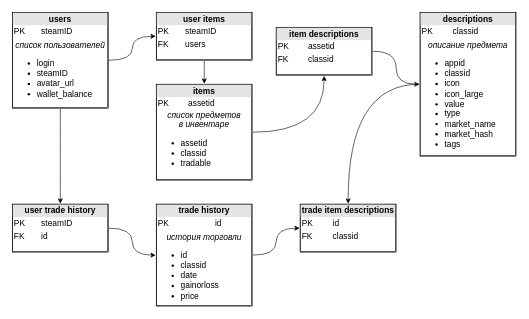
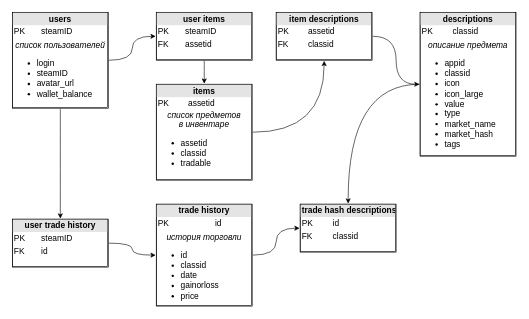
  <mxCell id="0" />
  <mxCell id="1" parent="0" />
  <mxCell id="2" value="" style="edgeStyle=orthogonalEdgeStyle;rounded=0;orthogonalLoop=1;jettySize=auto;html=1;fontSize=14;fontColor=#000000;curved=1;strokeColor=#000000;" parent="1" source="4" target="8" edge="1"><mxGeometry relative="1" as="geometry" /></mxCell>
  <mxCell id="3" value="" style="edgeStyle=orthogonalEdgeStyle;curved=1;rounded=0;orthogonalLoop=1;jettySize=auto;html=1;fontSize=14;fontColor=#000000;strokeColor=#000000;" parent="1" source="4" target="16" edge="1"><mxGeometry relative="1" as="geometry" /></mxCell>
  <mxCell id="4" value="&lt;div style=&quot;text-align: center ; box-sizing: border-box ; width: 100% ; background: rgb(228 , 228 , 228) ; padding: 2px ; font-size: 14px&quot;&gt;&lt;b&gt;users&lt;/b&gt;&lt;/div&gt;&lt;table style=&quot;width: 100% ; font-size: 14px&quot; cellpadding=&quot;2&quot; cellspacing=&quot;0&quot;&gt;&lt;tbody style=&quot;font-size: 14px&quot;&gt;&lt;tr style=&quot;font-size: 14px&quot;&gt;&lt;td style=&quot;font-size: 14px&quot;&gt;PK&lt;/td&gt;&lt;td style=&quot;font-size: 14px&quot;&gt;steamID&lt;/td&gt;&lt;/tr&gt;&lt;tr style=&quot;font-size: 14px&quot;&gt;&lt;td style=&quot;font-size: 14px&quot;&gt;&lt;/td&gt;&lt;td style=&quot;font-size: 14px&quot;&gt;&lt;/td&gt;&lt;/tr&gt;&lt;/tbody&gt;&lt;/table&gt;&lt;span&gt;&lt;div style=&quot;text-align: center&quot;&gt;&lt;span&gt;&lt;i&gt;список пользователей&lt;/i&gt;&lt;/span&gt;&lt;/div&gt;&lt;/span&gt;&lt;ul style=&quot;font-size: 14px&quot;&gt;&lt;li style=&quot;font-size: 14px&quot;&gt;login&lt;/li&gt;&lt;li style=&quot;font-size: 14px&quot;&gt;steamID&lt;/li&gt;&lt;li style=&quot;font-size: 14px&quot;&gt;avatar_url&lt;/li&gt;&lt;li style=&quot;font-size: 14px&quot;&gt;wallet_balance&lt;/li&gt;&lt;/ul&gt;" style="verticalAlign=top;align=left;overflow=fill;html=1;rounded=0;glass=0;sketch=0;shadow=0;perimeterSpacing=1;fillColor=#FFFFFF;labelBorderColor=#000000;horizontal=1;metaEdit=0;collapsible=0;dropTarget=0;container=0;arcSize=12;fillOpacity=100;strokeOpacity=100;labelPadding=0;fontSize=14;fontColor=#000000;" parent="1" vertex="1"><mxGeometry x="20" y="20" width="160" height="160" as="geometry" /></mxCell>
  <mxCell id="5" value="" style="edgeStyle=orthogonalEdgeStyle;curved=1;rounded=0;orthogonalLoop=1;jettySize=auto;html=1;fontSize=14;fontColor=#000000;strokeColor=#000000;" parent="1" source="6" target="10" edge="1"><mxGeometry relative="1" as="geometry" /></mxCell>
  <mxCell id="6" value="&lt;div style=&quot;text-align: center ; box-sizing: border-box ; width: 100% ; background: rgb(228 , 228 , 228) ; padding: 2px ; font-size: 14px&quot;&gt;&lt;b&gt;items&lt;/b&gt;&lt;/div&gt;&lt;table style=&quot;width: 100% ; font-size: 14px&quot; cellpadding=&quot;2&quot; cellspacing=&quot;0&quot;&gt;&lt;tbody style=&quot;font-size: 14px&quot;&gt;&lt;tr style=&quot;font-size: 14px&quot;&gt;&lt;td style=&quot;font-size: 14px&quot;&gt;PK&lt;/td&gt;&lt;td style=&quot;font-size: 14px&quot;&gt;assetid&lt;/td&gt;&lt;/tr&gt;&lt;/tbody&gt;&lt;/table&gt;&lt;span&gt;&lt;div style=&quot;text-align: center&quot;&gt;&lt;span&gt;&lt;i&gt;список предметов&lt;/i&gt;&lt;/span&gt;&lt;/div&gt;&lt;div style=&quot;text-align: center&quot;&gt;&lt;span&gt;&lt;i&gt;в инвентаре&lt;/i&gt;&lt;/span&gt;&lt;/div&gt;&lt;/span&gt;&lt;ul&gt;&lt;li&gt;assetid&lt;/li&gt;&lt;li&gt;classid&lt;/li&gt;&lt;li&gt;tradable&lt;/li&gt;&lt;/ul&gt;" style="verticalAlign=top;align=left;overflow=fill;html=1;rounded=0;glass=0;sketch=0;shadow=0;perimeterSpacing=1;fillColor=#FFFFFF;labelBorderColor=#000000;horizontal=1;metaEdit=0;collapsible=0;dropTarget=0;container=0;arcSize=12;fillOpacity=100;strokeOpacity=100;labelPadding=0;fontSize=14;fontColor=#000000;" parent="1" vertex="1"><mxGeometry x="260" y="140" width="160" height="160" as="geometry" /></mxCell>
  <mxCell id="7" value="" style="edgeStyle=orthogonalEdgeStyle;curved=1;rounded=0;orthogonalLoop=1;jettySize=auto;html=1;fontSize=14;fontColor=#000000;strokeColor=#000000;" parent="1" source="8" target="6" edge="1"><mxGeometry relative="1" as="geometry" /></mxCell>
- <mxCell id="8" value="&lt;div style=&quot;text-align: center ; box-sizing: border-box ; width: 100% ; background: rgb(228 , 228 , 228) ; padding: 2px ; font-size: 14px&quot;&gt;&lt;b&gt;user items&lt;/b&gt;&lt;/div&gt;&lt;table style=&quot;width: 100% ; font-size: 14px&quot; cellpadding=&quot;2&quot; cellspacing=&quot;0&quot;&gt;&lt;tbody style=&quot;font-size: 14px&quot;&gt;&lt;tr style=&quot;font-size: 14px&quot;&gt;&lt;td style=&quot;font-size: 14px&quot;&gt;PK&lt;/td&gt;&lt;td style=&quot;font-size: 14px&quot;&gt;steamID&lt;/td&gt;&lt;/tr&gt;&lt;tr style=&quot;font-size: 14px&quot;&gt;&lt;td style=&quot;font-size: 14px&quot;&gt;FK&lt;/td&gt;&lt;td style=&quot;font-size: 14px&quot;&gt;users&lt;/td&gt;&lt;/tr&gt;&lt;tr style=&quot;font-size: 14px&quot;&gt;&lt;td style=&quot;font-size: 14px&quot;&gt;&lt;br style=&quot;font-size: 14px&quot;&gt;&lt;/td&gt;&lt;td style=&quot;font-size: 14px&quot;&gt;&lt;br style=&quot;font-size: 14px&quot;&gt;&lt;/td&gt;&lt;/tr&gt;&lt;/tbody&gt;&lt;/table&gt;" style="verticalAlign=top;align=left;overflow=fill;html=1;rounded=0;glass=0;sketch=0;shadow=0;perimeterSpacing=1;fillColor=#FFFFFF;labelBorderColor=#000000;horizontal=1;metaEdit=0;collapsible=0;dropTarget=0;container=0;arcSize=12;fillOpacity=100;strokeOpacity=100;labelPadding=0;fontSize=14;fontColor=#000000;" parent="1" vertex="1"><mxGeometry x="260" y="20" width="160" height="80" as="geometry" /></mxCell>
+ <mxCell id="8" value="&lt;div style=&quot;text-align: center ; box-sizing: border-box ; width: 100% ; background: rgb(228 , 228 , 228) ; padding: 2px ; font-size: 14px&quot;&gt;&lt;b&gt;user items&lt;/b&gt;&lt;/div&gt;&lt;table style=&quot;width: 100% ; font-size: 14px&quot; cellpadding=&quot;2&quot; cellspacing=&quot;0&quot;&gt;&lt;tbody style=&quot;font-size: 14px&quot;&gt;&lt;tr style=&quot;font-size: 14px&quot;&gt;&lt;td style=&quot;font-size: 14px&quot;&gt;PK&lt;/td&gt;&lt;td style=&quot;font-size: 14px&quot;&gt;steamID&lt;/td&gt;&lt;/tr&gt;&lt;tr style=&quot;font-size: 14px&quot;&gt;&lt;td style=&quot;font-size: 14px&quot;&gt;FK&lt;/td&gt;&lt;td style=&quot;font-size: 14px&quot;&gt;assetid&lt;/td&gt;&lt;/tr&gt;&lt;tr style=&quot;font-size: 14px&quot;&gt;&lt;td style=&quot;font-size: 14px&quot;&gt;&lt;br style=&quot;font-size: 14px&quot;&gt;&lt;/td&gt;&lt;td style=&quot;font-size: 14px&quot;&gt;&lt;br style=&quot;font-size: 14px&quot;&gt;&lt;/td&gt;&lt;/tr&gt;&lt;/tbody&gt;&lt;/table&gt;" style="verticalAlign=top;align=left;overflow=fill;html=1;rounded=0;glass=0;sketch=0;shadow=0;perimeterSpacing=1;fillColor=#FFFFFF;labelBorderColor=#000000;horizontal=1;metaEdit=0;collapsible=0;dropTarget=0;container=0;arcSize=12;fillOpacity=100;strokeOpacity=100;labelPadding=0;fontSize=14;fontColor=#000000;" parent="1" vertex="1"><mxGeometry x="260" y="20" width="160" height="80" as="geometry" /></mxCell>
  <mxCell id="9" value="" style="edgeStyle=orthogonalEdgeStyle;curved=1;rounded=0;orthogonalLoop=1;jettySize=auto;html=1;fontSize=14;fontColor=#000000;strokeColor=#000000;" parent="1" source="10" target="12" edge="1"><mxGeometry relative="1" as="geometry" /></mxCell>
- <mxCell id="10" value="&lt;div style=&quot;text-align: center ; box-sizing: border-box ; width: 100% ; background: rgb(228 , 228 , 228) ; padding: 2px ; font-size: 14px&quot;&gt;&lt;b&gt;item descriptions&lt;/b&gt;&lt;/div&gt;&lt;table style=&quot;width: 100% ; font-size: 14px&quot; cellpadding=&quot;2&quot; cellspacing=&quot;0&quot;&gt;&lt;tbody style=&quot;font-size: 14px&quot;&gt;&lt;tr style=&quot;font-size: 14px&quot;&gt;&lt;td style=&quot;font-size: 14px&quot;&gt;PK&lt;/td&gt;&lt;td style=&quot;font-size: 14px&quot;&gt;assetid&lt;/td&gt;&lt;/tr&gt;&lt;tr style=&quot;font-size: 14px&quot;&gt;&lt;td style=&quot;font-size: 14px&quot;&gt;FK&lt;/td&gt;&lt;td style=&quot;font-size: 14px&quot;&gt;classid&lt;/td&gt;&lt;/tr&gt;&lt;tr style=&quot;font-size: 14px&quot;&gt;&lt;td style=&quot;font-size: 14px&quot;&gt;&lt;br style=&quot;font-size: 14px&quot;&gt;&lt;/td&gt;&lt;td style=&quot;font-size: 14px&quot;&gt;&lt;br style=&quot;font-size: 14px&quot;&gt;&lt;/td&gt;&lt;/tr&gt;&lt;/tbody&gt;&lt;/table&gt;" style="verticalAlign=top;align=left;overflow=fill;html=1;rounded=0;glass=0;sketch=0;shadow=0;perimeterSpacing=1;fillColor=#FFFFFF;labelBorderColor=#000000;horizontal=1;metaEdit=0;collapsible=0;dropTarget=0;container=0;arcSize=12;fillOpacity=100;strokeOpacity=100;labelPadding=0;fontSize=14;fontColor=#000000;" parent="1" vertex="1"><mxGeometry x="460" y="45" width="160" height="80" as="geometry" /></mxCell>
+ <mxCell id="10" value="&lt;div style=&quot;text-align: center ; box-sizing: border-box ; width: 100% ; background: rgb(228 , 228 , 228) ; padding: 2px ; font-size: 14px&quot;&gt;&lt;b&gt;item descriptions&lt;/b&gt;&lt;/div&gt;&lt;table style=&quot;width: 100% ; font-size: 14px&quot; cellpadding=&quot;2&quot; cellspacing=&quot;0&quot;&gt;&lt;tbody style=&quot;font-size: 14px&quot;&gt;&lt;tr style=&quot;font-size: 14px&quot;&gt;&lt;td style=&quot;font-size: 14px&quot;&gt;PK&lt;/td&gt;&lt;td style=&quot;font-size: 14px&quot;&gt;assetid&lt;/td&gt;&lt;/tr&gt;&lt;tr style=&quot;font-size: 14px&quot;&gt;&lt;td style=&quot;font-size: 14px&quot;&gt;FK&lt;/td&gt;&lt;td style=&quot;font-size: 14px&quot;&gt;classid&lt;/td&gt;&lt;/tr&gt;&lt;tr style=&quot;font-size: 14px&quot;&gt;&lt;td style=&quot;font-size: 14px&quot;&gt;&lt;br style=&quot;font-size: 14px&quot;&gt;&lt;/td&gt;&lt;td style=&quot;font-size: 14px&quot;&gt;&lt;br style=&quot;font-size: 14px&quot;&gt;&lt;/td&gt;&lt;/tr&gt;&lt;/tbody&gt;&lt;/table&gt;" style="verticalAlign=top;align=left;overflow=fill;html=1;rounded=0;glass=0;sketch=0;shadow=0;perimeterSpacing=1;fillColor=#FFFFFF;labelBorderColor=#000000;horizontal=1;metaEdit=0;collapsible=0;dropTarget=0;container=0;arcSize=12;fillOpacity=100;strokeOpacity=100;labelPadding=0;fontSize=14;fontColor=#000000;" parent="1" vertex="1"><mxGeometry x="460" y="20" width="160" height="80" as="geometry" /></mxCell>
  <mxCell id="11" value="" style="edgeStyle=orthogonalEdgeStyle;curved=1;rounded=0;orthogonalLoop=1;jettySize=auto;html=1;fontSize=14;fontColor=#000000;strokeColor=#000000;" parent="1" source="12" target="17" edge="1"><mxGeometry relative="1" as="geometry" /></mxCell>
  <mxCell id="12" value="&lt;div style=&quot;text-align: center ; box-sizing: border-box ; width: 100% ; background: rgb(228 , 228 , 228) ; padding: 2px ; font-size: 14px&quot;&gt;&lt;b&gt;descriptions&lt;/b&gt;&lt;/div&gt;&lt;table style=&quot;width: 100% ; font-size: 14px&quot; cellpadding=&quot;2&quot; cellspacing=&quot;0&quot;&gt;&lt;tbody style=&quot;font-size: 14px&quot;&gt;&lt;tr style=&quot;font-size: 14px&quot;&gt;&lt;td style=&quot;font-size: 14px&quot;&gt;PK&lt;/td&gt;&lt;td style=&quot;font-size: 14px&quot;&gt;classid&lt;/td&gt;&lt;/tr&gt;&lt;tr style=&quot;font-size: 14px&quot;&gt;&lt;td style=&quot;font-size: 14px&quot;&gt;&lt;/td&gt;&lt;td style=&quot;font-size: 14px&quot;&gt;&lt;/td&gt;&lt;/tr&gt;&lt;/tbody&gt;&lt;/table&gt;&lt;span&gt;&lt;div style=&quot;text-align: center&quot;&gt;&lt;span&gt;&lt;i&gt;описание предмета&lt;/i&gt;&lt;/span&gt;&lt;/div&gt;&lt;/span&gt;&lt;ul&gt;&lt;li&gt;&lt;span&gt;appid&lt;/span&gt;&lt;/li&gt;&lt;li&gt;&lt;span&gt;classid&lt;/span&gt;&lt;/li&gt;&lt;li&gt;icon&lt;/li&gt;&lt;li&gt;icon_large&lt;/li&gt;&lt;li&gt;value&lt;/li&gt;&lt;li&gt;type&lt;/li&gt;&lt;li&gt;market_name&lt;/li&gt;&lt;li&gt;market_hash&amp;nbsp;&lt;/li&gt;&lt;li&gt;tags&lt;/li&gt;&lt;/ul&gt;" style="verticalAlign=top;align=left;overflow=fill;html=1;rounded=0;glass=0;sketch=0;shadow=0;perimeterSpacing=1;fillColor=#FFFFFF;labelBorderColor=#000000;horizontal=1;metaEdit=0;collapsible=0;dropTarget=0;container=0;arcSize=12;fillOpacity=100;strokeOpacity=100;labelPadding=0;fontSize=14;fontColor=#000000;" parent="1" vertex="1"><mxGeometry x="700" y="20" width="160" height="240" as="geometry" /></mxCell>
  <mxCell id="13" value="" style="edgeStyle=orthogonalEdgeStyle;curved=1;rounded=0;orthogonalLoop=1;jettySize=auto;html=1;fontSize=14;fontColor=#000000;strokeColor=#000000;" parent="1" source="14" target="17" edge="1"><mxGeometry relative="1" as="geometry" /></mxCell>
  <mxCell id="14" value="&lt;div style=&quot;text-align: center ; box-sizing: border-box ; width: 100% ; background: rgb(228 , 228 , 228) ; padding: 2px ; font-size: 14px&quot;&gt;&lt;b&gt;trade history&lt;/b&gt;&lt;/div&gt;&lt;table style=&quot;width: 100% ; font-size: 14px&quot; cellpadding=&quot;2&quot; cellspacing=&quot;0&quot;&gt;&lt;tbody style=&quot;font-size: 14px&quot;&gt;&lt;tr style=&quot;font-size: 14px&quot;&gt;&lt;td style=&quot;font-size: 14px&quot;&gt;PK&lt;/td&gt;&lt;td style=&quot;font-size: 14px&quot;&gt;id&lt;/td&gt;&lt;/tr&gt;&lt;tr style=&quot;font-size: 14px&quot;&gt;&lt;td style=&quot;font-size: 14px&quot;&gt;&lt;/td&gt;&lt;td style=&quot;font-size: 14px&quot;&gt;&lt;/td&gt;&lt;/tr&gt;&lt;/tbody&gt;&lt;/table&gt;&lt;span&gt;&lt;div style=&quot;text-align: center&quot;&gt;&lt;span&gt;&lt;i&gt;история торговли&lt;/i&gt;&lt;/span&gt;&lt;/div&gt;&lt;/span&gt;&lt;ul&gt;&lt;li&gt;id&lt;/li&gt;&lt;li&gt;classid&lt;/li&gt;&lt;li&gt;date&lt;/li&gt;&lt;li&gt;gainorloss&lt;/li&gt;&lt;li&gt;price&lt;/li&gt;&lt;/ul&gt;" style="verticalAlign=top;align=left;overflow=fill;html=1;rounded=0;glass=0;sketch=0;shadow=0;perimeterSpacing=1;fillColor=#FFFFFF;labelBorderColor=#000000;horizontal=1;metaEdit=0;collapsible=0;dropTarget=0;container=0;arcSize=12;fillOpacity=100;strokeOpacity=100;labelPadding=0;fontSize=14;fontColor=#000000;" parent="1" vertex="1"><mxGeometry x="260" y="340" width="160" height="170" as="geometry" /></mxCell>
  <mxCell id="15" value="" style="edgeStyle=orthogonalEdgeStyle;curved=1;rounded=0;orthogonalLoop=1;jettySize=auto;html=1;fontSize=14;fontColor=#000000;strokeColor=#000000;" parent="1" source="16" target="14" edge="1"><mxGeometry relative="1" as="geometry" /></mxCell>
- <mxCell id="16" value="&lt;div style=&quot;text-align: center ; box-sizing: border-box ; width: 100% ; background: rgb(228 , 228 , 228) ; padding: 2px ; font-size: 14px&quot;&gt;&lt;b&gt;user trade history&lt;/b&gt;&lt;/div&gt;&lt;table style=&quot;width: 100% ; font-size: 14px&quot; cellpadding=&quot;2&quot; cellspacing=&quot;0&quot;&gt;&lt;tbody style=&quot;font-size: 14px&quot;&gt;&lt;tr style=&quot;font-size: 14px&quot;&gt;&lt;td style=&quot;font-size: 14px&quot;&gt;PK&lt;/td&gt;&lt;td style=&quot;font-size: 14px&quot;&gt;steamID&lt;/td&gt;&lt;/tr&gt;&lt;tr style=&quot;font-size: 14px&quot;&gt;&lt;td style=&quot;font-size: 14px&quot;&gt;FK&lt;/td&gt;&lt;td style=&quot;font-size: 14px&quot;&gt;id&lt;/td&gt;&lt;/tr&gt;&lt;tr style=&quot;font-size: 14px&quot;&gt;&lt;td style=&quot;font-size: 14px&quot;&gt;&lt;br style=&quot;font-size: 14px&quot;&gt;&lt;/td&gt;&lt;td style=&quot;font-size: 14px&quot;&gt;&lt;br style=&quot;font-size: 14px&quot;&gt;&lt;/td&gt;&lt;/tr&gt;&lt;/tbody&gt;&lt;/table&gt;" style="verticalAlign=top;align=left;overflow=fill;html=1;rounded=0;glass=0;sketch=0;shadow=0;perimeterSpacing=1;fillColor=#FFFFFF;labelBorderColor=#000000;horizontal=1;metaEdit=0;collapsible=0;dropTarget=0;container=0;arcSize=12;fillOpacity=100;strokeOpacity=100;labelPadding=0;fontSize=14;fontColor=#000000;" parent="1" vertex="1"><mxGeometry x="20" y="340" width="160" height="80" as="geometry" /></mxCell>
- <mxCell id="17" value="&lt;div style=&quot;text-align: center ; box-sizing: border-box ; width: 100% ; background: rgb(228 , 228 , 228) ; padding: 2px ; font-size: 14px&quot;&gt;&lt;b&gt;trade item descriptions&lt;/b&gt;&lt;/div&gt;&lt;table style=&quot;width: 100% ; font-size: 14px&quot; cellpadding=&quot;2&quot; cellspacing=&quot;0&quot;&gt;&lt;tbody style=&quot;font-size: 14px&quot;&gt;&lt;tr style=&quot;font-size: 14px&quot;&gt;&lt;td style=&quot;font-size: 14px&quot;&gt;PK&lt;/td&gt;&lt;td style=&quot;font-size: 14px&quot;&gt;id&lt;/td&gt;&lt;/tr&gt;&lt;tr style=&quot;font-size: 14px&quot;&gt;&lt;td style=&quot;font-size: 14px&quot;&gt;FK&lt;/td&gt;&lt;td style=&quot;font-size: 14px&quot;&gt;classid&lt;/td&gt;&lt;/tr&gt;&lt;tr style=&quot;font-size: 14px&quot;&gt;&lt;td style=&quot;font-size: 14px&quot;&gt;&lt;br style=&quot;font-size: 14px&quot;&gt;&lt;/td&gt;&lt;td style=&quot;font-size: 14px&quot;&gt;&lt;br style=&quot;font-size: 14px&quot;&gt;&lt;/td&gt;&lt;/tr&gt;&lt;/tbody&gt;&lt;/table&gt;" style="verticalAlign=top;align=left;overflow=fill;html=1;rounded=0;glass=0;sketch=0;shadow=0;perimeterSpacing=1;fillColor=#FFFFFF;labelBorderColor=#000000;horizontal=1;metaEdit=0;collapsible=0;dropTarget=0;container=0;arcSize=12;fillOpacity=100;strokeOpacity=100;labelPadding=0;fontSize=14;fontColor=#000000;" parent="1" vertex="1"><mxGeometry x="500" y="340" width="160" height="80" as="geometry" /></mxCell>
+ <mxCell id="16" value="&lt;div style=&quot;text-align: center ; box-sizing: border-box ; width: 100% ; background: rgb(228 , 228 , 228) ; padding: 2px ; font-size: 14px&quot;&gt;&lt;b&gt;user trade history&lt;/b&gt;&lt;/div&gt;&lt;table style=&quot;width: 100% ; font-size: 14px&quot; cellpadding=&quot;2&quot; cellspacing=&quot;0&quot;&gt;&lt;tbody style=&quot;font-size: 14px&quot;&gt;&lt;tr style=&quot;font-size: 14px&quot;&gt;&lt;td style=&quot;font-size: 14px&quot;&gt;PK&lt;/td&gt;&lt;td style=&quot;font-size: 14px&quot;&gt;steamID&lt;/td&gt;&lt;/tr&gt;&lt;tr style=&quot;font-size: 14px&quot;&gt;&lt;td style=&quot;font-size: 14px&quot;&gt;FK&lt;/td&gt;&lt;td style=&quot;font-size: 14px&quot;&gt;id&lt;/td&gt;&lt;/tr&gt;&lt;tr style=&quot;font-size: 14px&quot;&gt;&lt;td style=&quot;font-size: 14px&quot;&gt;&lt;br style=&quot;font-size: 14px&quot;&gt;&lt;/td&gt;&lt;td style=&quot;font-size: 14px&quot;&gt;&lt;br style=&quot;font-size: 14px&quot;&gt;&lt;/td&gt;&lt;/tr&gt;&lt;/tbody&gt;&lt;/table&gt;" style="verticalAlign=top;align=left;overflow=fill;html=1;rounded=0;glass=0;sketch=0;shadow=0;perimeterSpacing=1;fillColor=#FFFFFF;labelBorderColor=#000000;horizontal=1;metaEdit=0;collapsible=0;dropTarget=0;container=0;arcSize=12;fillOpacity=100;strokeOpacity=100;labelPadding=0;fontSize=14;fontColor=#000000;" parent="1" vertex="1"><mxGeometry x="20" y="365" width="160" height="80" as="geometry" /></mxCell>
+ <mxCell id="17" value="&lt;div style=&quot;text-align: center ; box-sizing: border-box ; width: 100% ; background: rgb(228 , 228 , 228) ; padding: 2px ; font-size: 14px&quot;&gt;&lt;b&gt;trade hash descriptions&lt;/b&gt;&lt;/div&gt;&lt;table style=&quot;width: 100% ; font-size: 14px&quot; cellpadding=&quot;2&quot; cellspacing=&quot;0&quot;&gt;&lt;tbody style=&quot;font-size: 14px&quot;&gt;&lt;tr style=&quot;font-size: 14px&quot;&gt;&lt;td style=&quot;font-size: 14px&quot;&gt;PK&lt;/td&gt;&lt;td style=&quot;font-size: 14px&quot;&gt;id&lt;/td&gt;&lt;/tr&gt;&lt;tr style=&quot;font-size: 14px&quot;&gt;&lt;td style=&quot;font-size: 14px&quot;&gt;FK&lt;/td&gt;&lt;td style=&quot;font-size: 14px&quot;&gt;classid&lt;/td&gt;&lt;/tr&gt;&lt;tr style=&quot;font-size: 14px&quot;&gt;&lt;td style=&quot;font-size: 14px&quot;&gt;&lt;br style=&quot;font-size: 14px&quot;&gt;&lt;/td&gt;&lt;td style=&quot;font-size: 14px&quot;&gt;&lt;br style=&quot;font-size: 14px&quot;&gt;&lt;/td&gt;&lt;/tr&gt;&lt;/tbody&gt;&lt;/table&gt;" style="verticalAlign=top;align=left;overflow=fill;html=1;rounded=0;glass=0;sketch=0;shadow=0;perimeterSpacing=1;fillColor=#FFFFFF;labelBorderColor=#000000;horizontal=1;metaEdit=0;collapsible=0;dropTarget=0;container=0;arcSize=12;fillOpacity=100;strokeOpacity=100;labelPadding=0;fontSize=14;fontColor=#000000;" parent="1" vertex="1"><mxGeometry x="500" y="340" width="160" height="80" as="geometry" /></mxCell>
